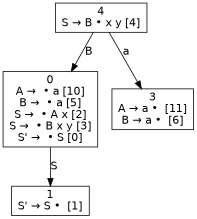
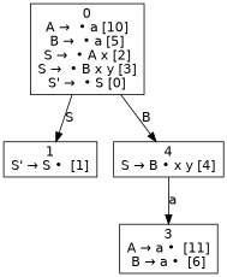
  digraph {
    node [fontname=Helvetica shape=box]
    edge [fontname=Helvetica]
    n1 [label=<0<br />A →  • a [10]<br />B →  • a [5]<br />S →  • A x [2]<br />S →  • B x y [3]<br />S' →  • S [0]>]
    n2 [label=<1<br />S' → S •  [1]>]
    n3 [label=<4<br />S → B • x y [4]>]
    n4 [label=<3<br />A → a •  [11]<br />B → a •  [6]>]
    n1 -> n2 [label=S]
-   n3 -> n1 [label=B]
+   n1 -> n3 [label=B]
    n3 -> n4 [label=a]
  }
